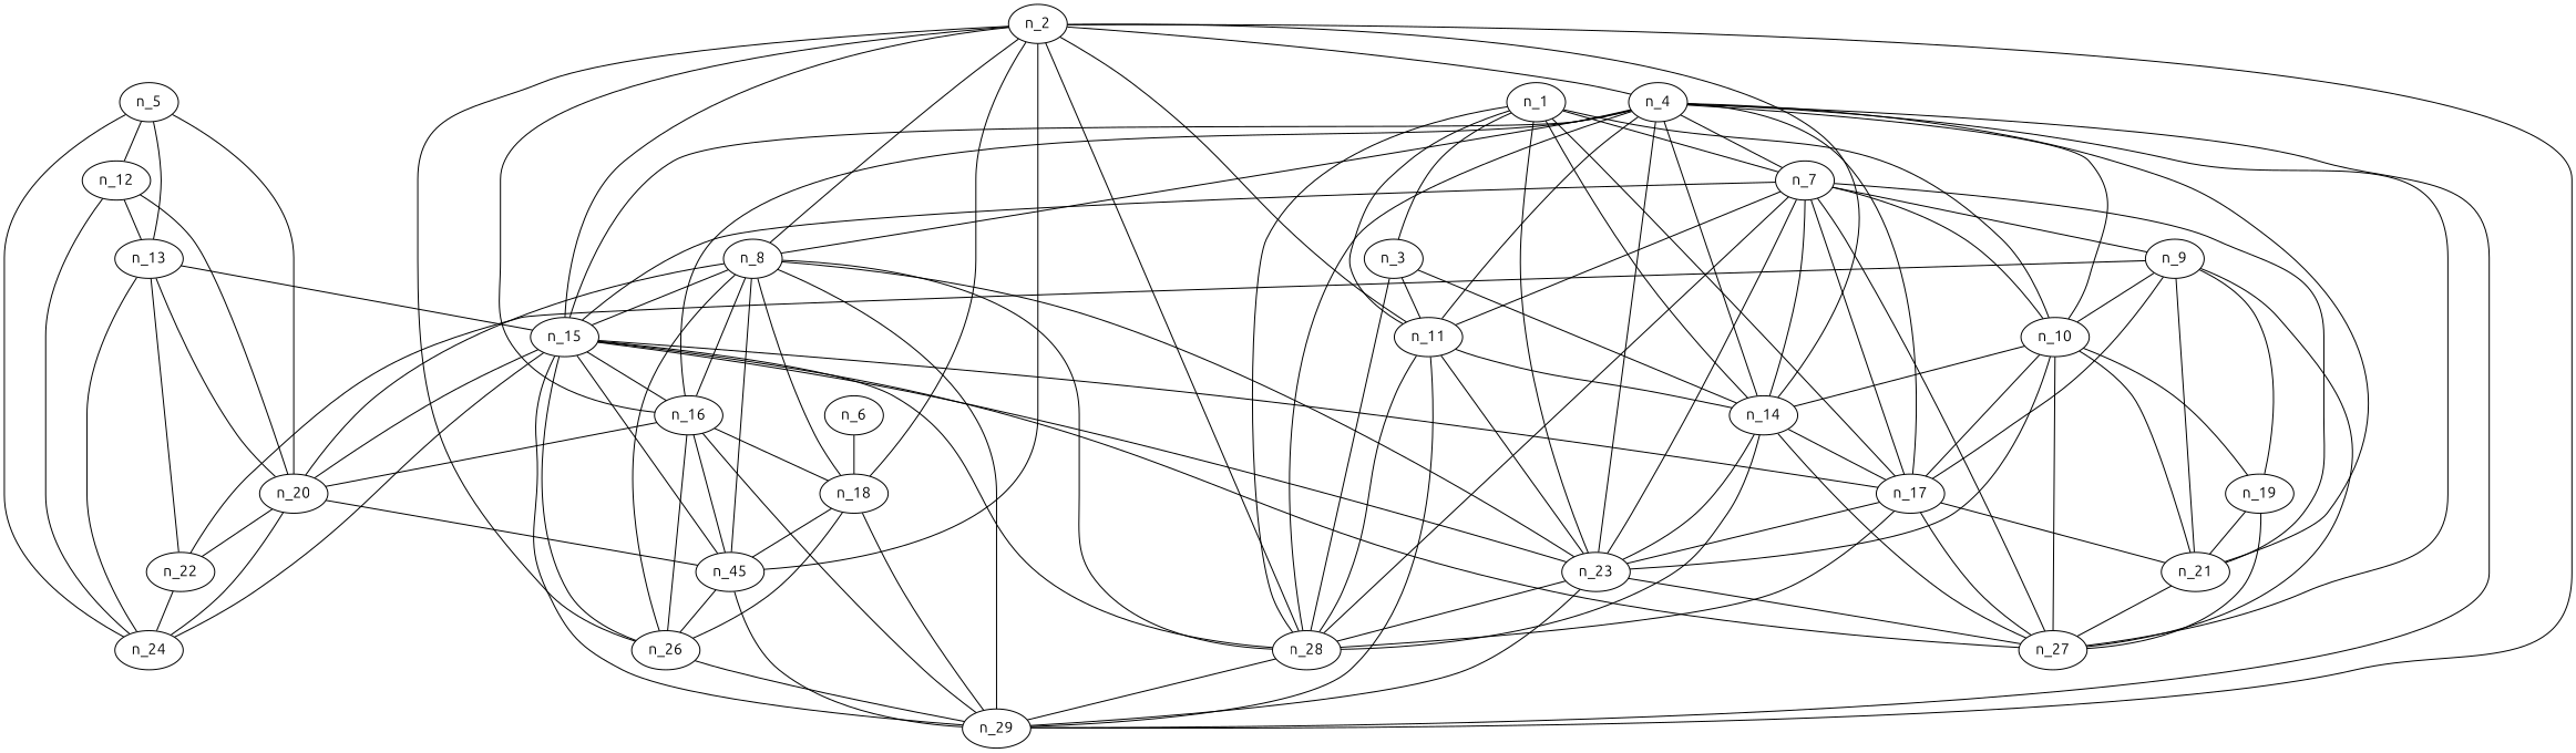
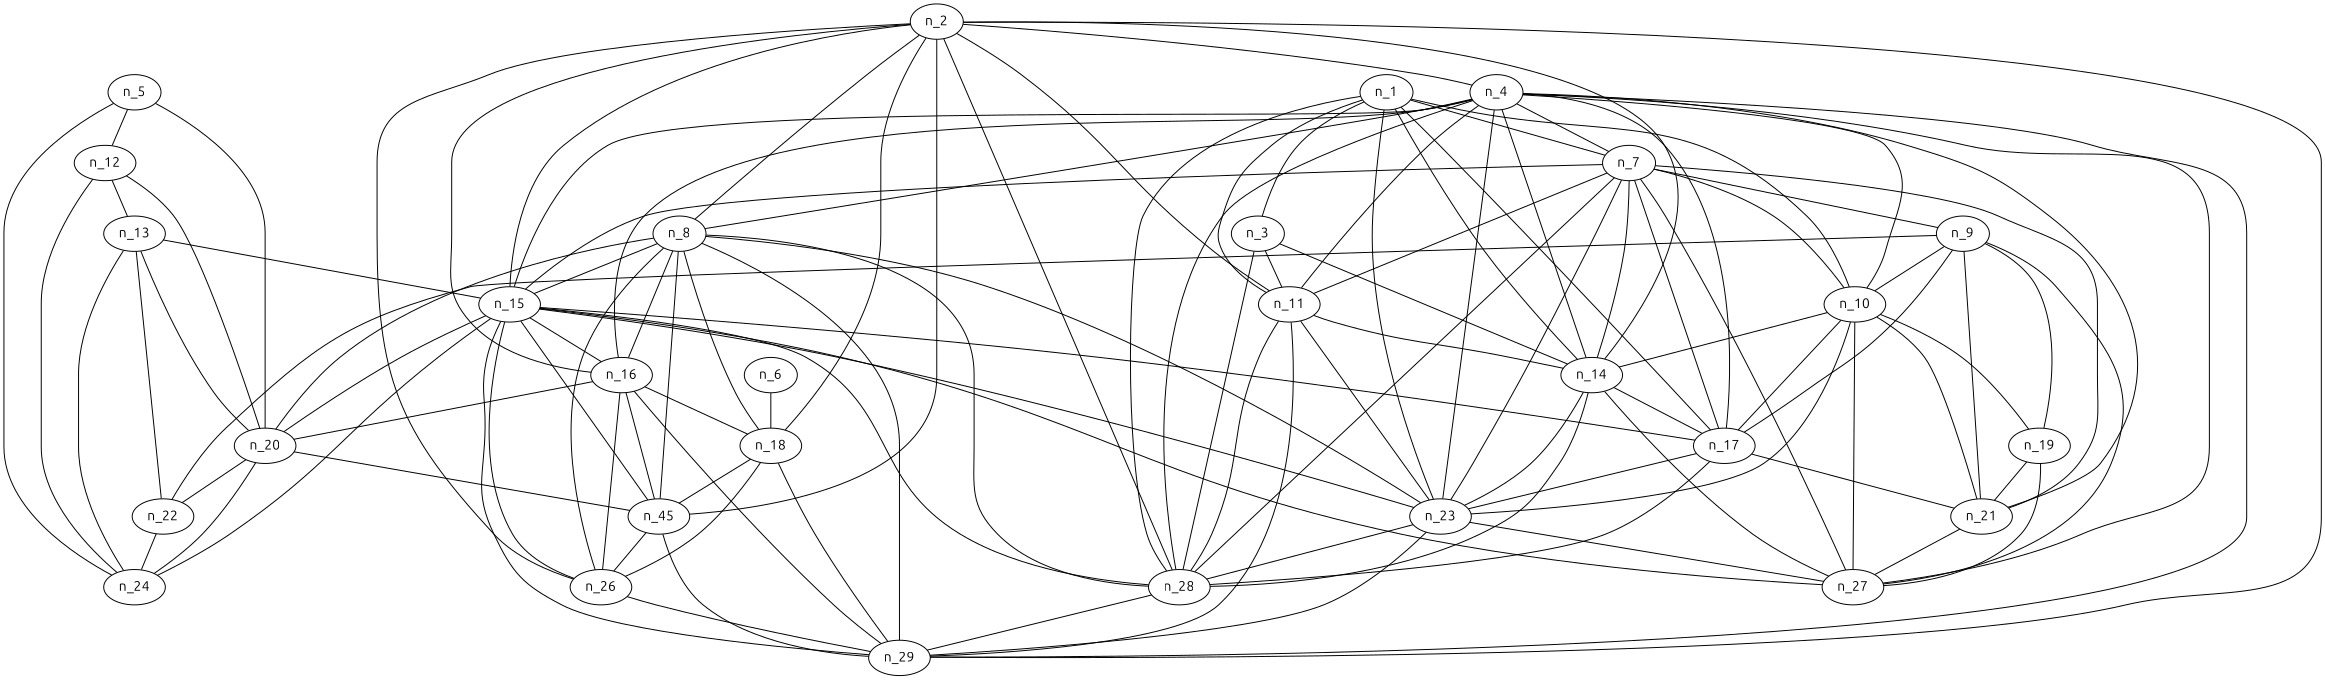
  graph {
    fontname=Ubuntu
    node [fontname=Ubuntu]
    edge [fontname=Ubuntu]
    n1 [label=n_45]
    n_18
    n_26
    n_29
    n_1
    n_3
    n_7
    n_10
    n_11
    n_14
    n_17
    n_23
    n_28
    n_15
    n_21
    n_27
    n_9
    n_19
    n_2
    n_4
    n_8
    n_16
    n_20
    n_24
    n_5
    n_12
    n_13
    n_22
    n_6
    n1 -- n_26
    n1 -- n_29
    n_18 -- n1
    n_18 -- n_26
    n_18 -- n_29
    n_26 -- n_29
    n_1 -- n_3
    n_1 -- n_7
    n_1 -- n_10
    n_1 -- n_11
    n_1 -- n_14
    n_1 -- n_17
    n_1 -- n_23
    n_1 -- n_28
    n_3 -- n_11
    n_3 -- n_14
    n_3 -- n_28
    n_7 -- n_10
    n_7 -- n_11
    n_7 -- n_14
    n_7 -- n_17
    n_7 -- n_23
    n_7 -- n_28
    n_7 -- n_15
    n_7 -- n_21
    n_7 -- n_27
    n_7 -- n_9
    n_10 -- n_14
    n_10 -- n_17
    n_10 -- n_23
    n_10 -- n_21
    n_10 -- n_27
    n_10 -- n_19
    n_11 -- n_29
    n_11 -- n_14
    n_11 -- n_23
    n_11 -- n_28
    n_14 -- n_17
    n_14 -- n_23
    n_14 -- n_28
    n_14 -- n_27
    n_17 -- n_23
    n_17 -- n_28
    n_17 -- n_21
-   n_17 -- n_27
    n_23 -- n_29
    n_23 -- n_28
    n_23 -- n_27
    n_28 -- n_29
    n_15 -- n1
    n_15 -- n_26
    n_15 -- n_29
    n_15 -- n_17
    n_15 -- n_23
    n_15 -- n_28
    n_15 -- n_27
    n_15 -- n_16
    n_15 -- n_20
    n_15 -- n_24
    n_21 -- n_27
    n_9 -- n_10
    n_9 -- n_17
    n_9 -- n_21
    n_9 -- n_27
    n_9 -- n_19
    n_9 -- n_22
    n_19 -- n_21
    n_19 -- n_27
    n_2 -- n1
    n_2 -- n_18
    n_2 -- n_26
    n_2 -- n_29
    n_2 -- n_11
    n_2 -- n_14
    n_2 -- n_28
    n_2 -- n_15
    n_2 -- n_4
    n_2 -- n_8
    n_2 -- n_16
    n_4 -- n_29
    n_4 -- n_7
    n_4 -- n_10
    n_4 -- n_11
    n_4 -- n_14
    n_4 -- n_17
    n_4 -- n_23
    n_4 -- n_28
    n_4 -- n_15
    n_4 -- n_21
    n_4 -- n_27
    n_4 -- n_8
    n_4 -- n_16
    n_8 -- n1
    n_8 -- n_18
    n_8 -- n_26
    n_8 -- n_29
    n_8 -- n_23
    n_8 -- n_28
    n_8 -- n_15
    n_8 -- n_16
    n_8 -- n_20
    n_16 -- n1
    n_16 -- n_18
    n_16 -- n_26
    n_16 -- n_29
    n_16 -- n_20
    n_20 -- n1
    n_20 -- n_24
    n_20 -- n_22
    n_5 -- n_20
    n_5 -- n_24
    n_5 -- n_12
-   n_5 -- n_13
    n_12 -- n_20
    n_12 -- n_24
    n_12 -- n_13
    n_13 -- n_15
    n_13 -- n_20
    n_13 -- n_24
    n_13 -- n_22
    n_22 -- n_24
    n_6 -- n_18
  }
